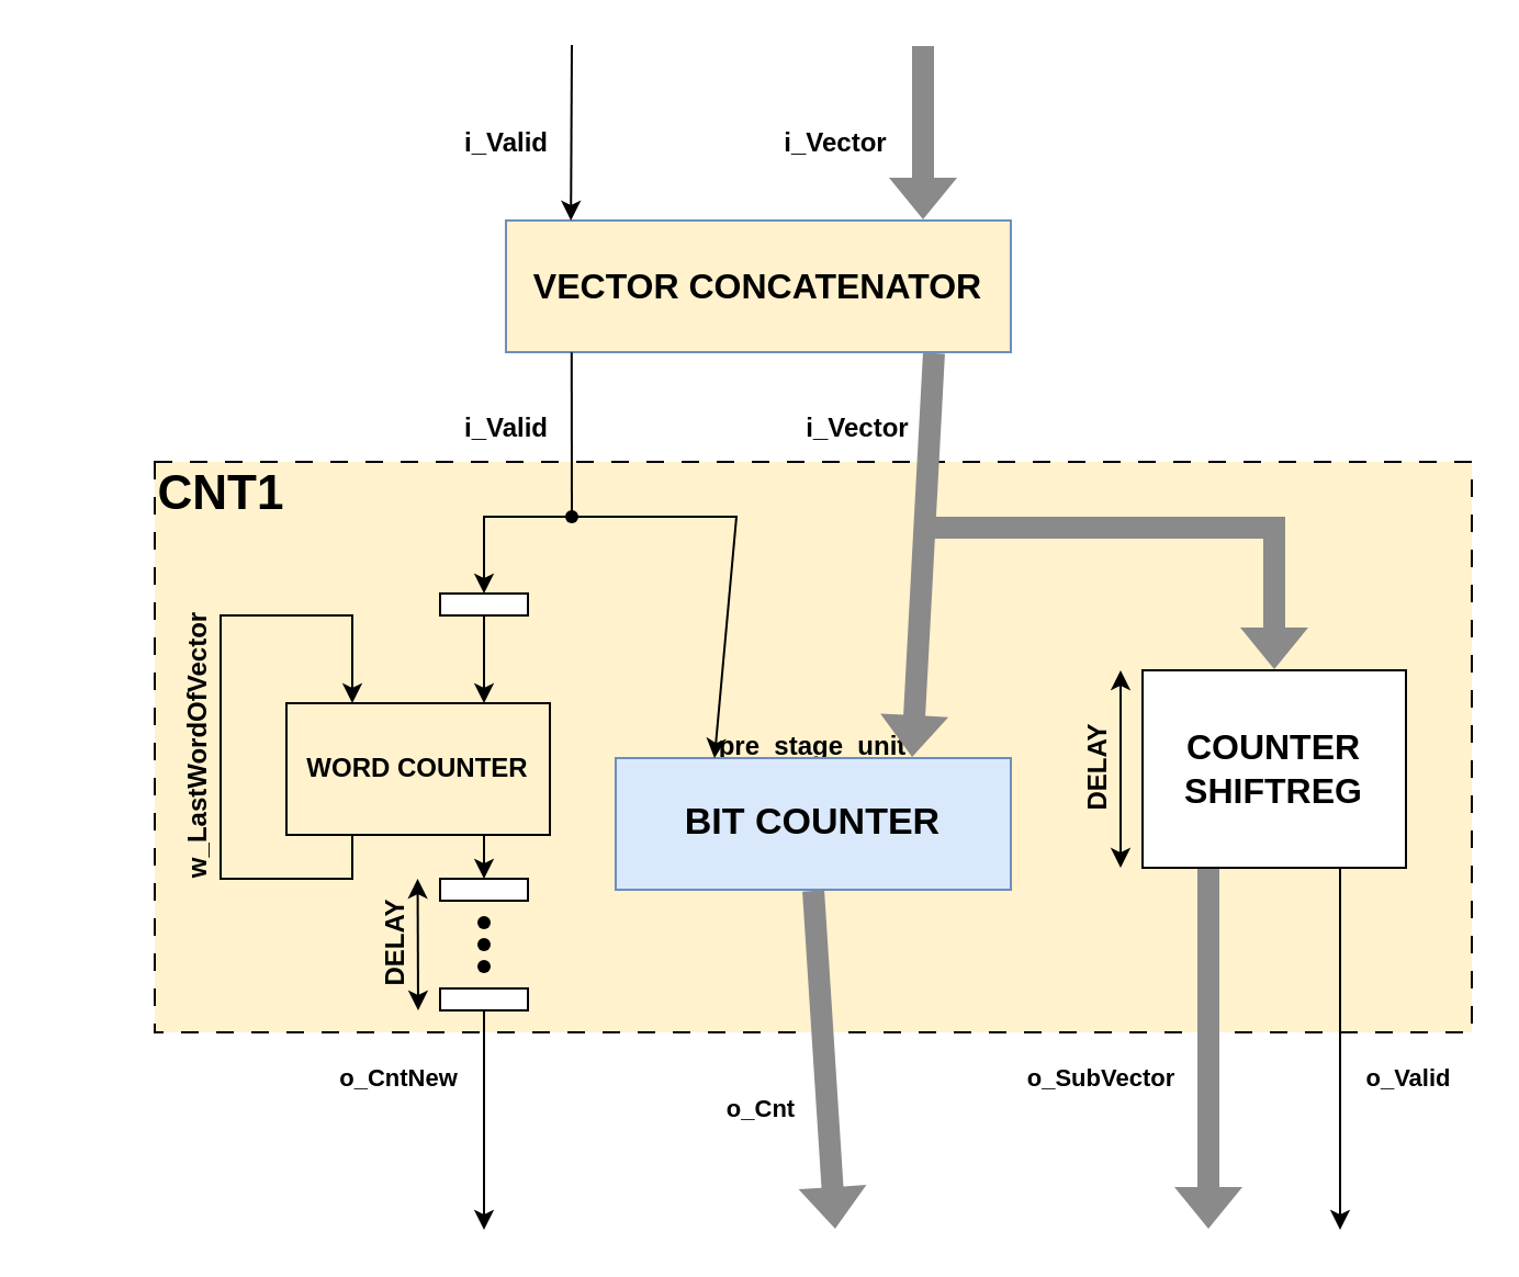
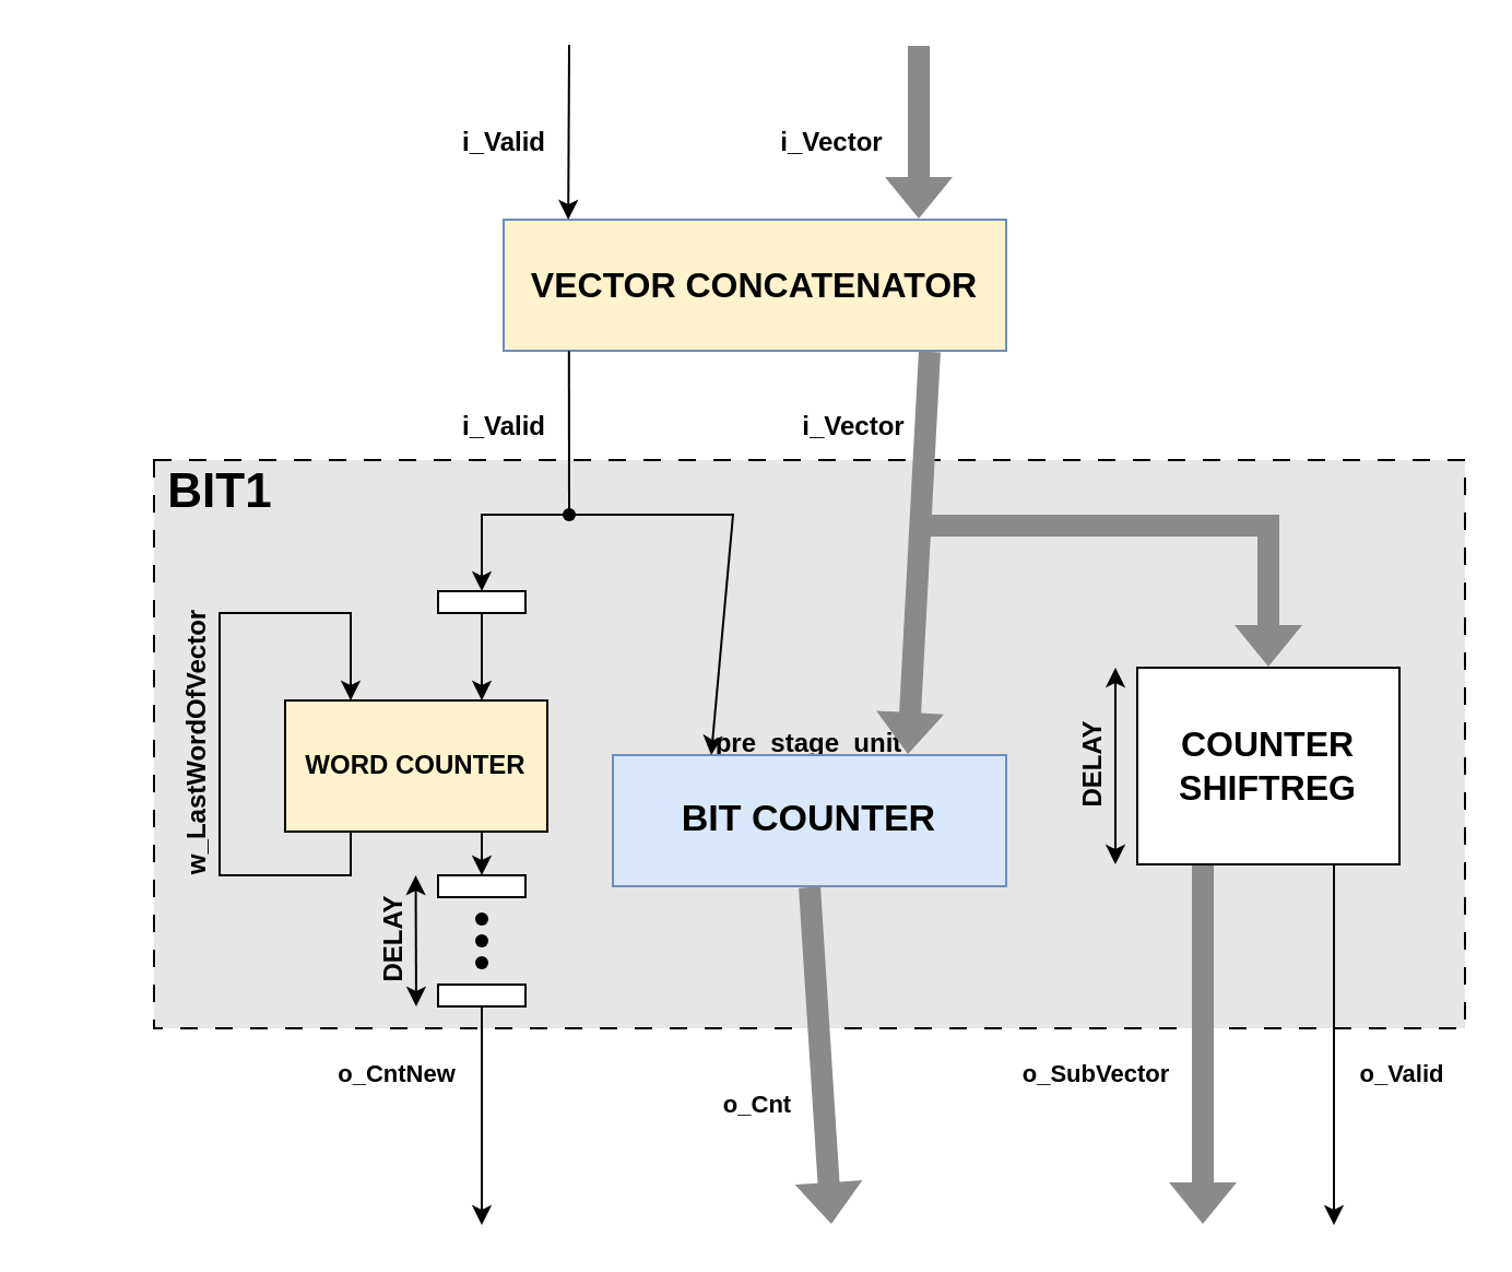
  <mxCell id="0" />
  <mxCell id="1" parent="0" />
- <mxCell id="2" value="&lt;b&gt;pre_stage_unit&lt;/b&gt;" style="rounded=0;whiteSpace=wrap;html=1;dashed=1;dashPattern=8 8;fillColor=#fff2cc;" parent="1" vertex="1"><mxGeometry x="70" y="210" width="600" height="260" as="geometry" /></mxCell>
+ <mxCell id="2" value="&lt;b&gt;pre_stage_unit&lt;/b&gt;" style="rounded=0;whiteSpace=wrap;html=1;dashed=1;dashPattern=8 8;fillColor=#E6E6E6;" parent="1" vertex="1"><mxGeometry x="70" y="210" width="600" height="260" as="geometry" /></mxCell>
  <mxCell id="3" value="" style="shape=flexArrow;endArrow=classic;html=1;rounded=0;fillColor=#8A8A8A;strokeColor=none;entryX=0.75;entryY=0;entryDx=0;entryDy=0;" parent="1" target="6" edge="1"><mxGeometry width="50" height="50" relative="1" as="geometry"><mxPoint x="425" y="160" as="sourcePoint" /><mxPoint x="380" y="240" as="targetPoint" /></mxGeometry></mxCell>
  <mxCell id="4" value="WORD COUNTER" style="rounded=0;whiteSpace=wrap;html=1;fontStyle=1;fillColor=#fff2cc;" parent="1" vertex="1"><mxGeometry x="130" y="320" width="120" height="60" as="geometry" /></mxCell>
  <mxCell id="5" value="" style="endArrow=classic;html=1;rounded=0;exitX=0.25;exitY=1;exitDx=0;exitDy=0;entryX=0.25;entryY=0;entryDx=0;entryDy=0;" parent="1" source="4" target="4" edge="1"><mxGeometry width="50" height="50" relative="1" as="geometry"><mxPoint x="220" y="430" as="sourcePoint" /><mxPoint x="190" y="460" as="targetPoint" /><Array as="points"><mxPoint x="160" y="400" /><mxPoint x="150" y="400" /><mxPoint x="100" y="400" /><mxPoint x="100" y="280" /><mxPoint x="160" y="280" /></Array></mxGeometry></mxCell>
  <mxCell id="6" value="&lt;font style=&quot;font-size: 17px;&quot;&gt;BIT COUNTER&lt;/font&gt;" style="rounded=0;whiteSpace=wrap;html=1;fontStyle=1;fillColor=#dae8fc;strokeColor=#6c8ebf;" parent="1" vertex="1"><mxGeometry x="280" y="345" width="180" height="60" as="geometry" /></mxCell>
  <mxCell id="7" value="" style="endArrow=classic;html=1;rounded=0;" parent="1" edge="1"><mxGeometry width="50" height="50" relative="1" as="geometry"><mxPoint x="190" y="400" as="sourcePoint" /><mxPoint x="190" y="400" as="targetPoint" /></mxGeometry></mxCell>
  <mxCell id="8" value="" style="endArrow=classic;html=1;rounded=0;entryX=0.25;entryY=0;entryDx=0;entryDy=0;" parent="1" source="9" target="6" edge="1"><mxGeometry width="50" height="50" relative="1" as="geometry"><mxPoint x="260" y="280" as="sourcePoint" /><mxPoint x="270" y="270" as="targetPoint" /><Array as="points"><mxPoint x="335" y="235" /></Array></mxGeometry></mxCell>
  <mxCell id="9" value="" style="shape=waypoint;sketch=0;fillStyle=solid;size=6;pointerEvents=1;points=[];fillColor=none;resizable=0;rotatable=0;perimeter=centerPerimeter;snapToPoint=1;" parent="1" vertex="1"><mxGeometry x="250" y="225" width="20" height="20" as="geometry" /></mxCell>
  <mxCell id="10" value="" style="shape=flexArrow;endArrow=classic;html=1;rounded=0;fillColor=#8A8A8A;strokeColor=none;entryX=0.5;entryY=0;entryDx=0;entryDy=0;" parent="1" target="11" edge="1"><mxGeometry width="50" height="50" relative="1" as="geometry"><mxPoint x="420" y="240" as="sourcePoint" /><mxPoint x="500" y="360" as="targetPoint" /><Array as="points"><mxPoint x="580" y="240" /></Array></mxGeometry></mxCell>
  <mxCell id="11" value="&lt;font style=&quot;font-size: 16px;&quot;&gt;COUNTER SHIFTREG&lt;/font&gt;" style="rounded=0;whiteSpace=wrap;html=1;fontStyle=1;" parent="1" vertex="1"><mxGeometry x="520" y="305" width="120" height="90" as="geometry" /></mxCell>
  <mxCell id="12" value="" style="shape=flexArrow;endArrow=classic;html=1;rounded=0;fillColor=#8A8A8A;strokeColor=none;exitX=0.5;exitY=1;exitDx=0;exitDy=0;" parent="1" source="6" edge="1"><mxGeometry width="50" height="50" relative="1" as="geometry"><mxPoint x="425" y="510" as="sourcePoint" /><mxPoint x="380" y="560" as="targetPoint" /><Array as="points" /></mxGeometry></mxCell>
  <mxCell id="13" value="o_Cnt" style="edgeLabel;html=1;align=center;verticalAlign=middle;resizable=0;points=[];fontStyle=1" parent="12" vertex="1" connectable="0"><mxGeometry x="-0.108" y="-3" relative="1" as="geometry"><mxPoint x="-26" y="30" as="offset" /></mxGeometry></mxCell>
  <mxCell id="14" value="" style="shape=flexArrow;endArrow=classic;html=1;rounded=0;fillColor=#8A8A8A;strokeColor=none;exitX=0.25;exitY=1;exitDx=0;exitDy=0;" parent="1" source="11" edge="1"><mxGeometry width="50" height="50" relative="1" as="geometry"><mxPoint x="520" y="500" as="sourcePoint" /><mxPoint x="550" y="560" as="targetPoint" /></mxGeometry></mxCell>
  <mxCell id="15" value="o_SubVector" style="edgeLabel;html=1;align=center;verticalAlign=middle;resizable=0;points=[];fontStyle=1" parent="14" vertex="1" connectable="0"><mxGeometry x="-0.318" relative="1" as="geometry"><mxPoint x="-50" y="39" as="offset" /></mxGeometry></mxCell>
  <mxCell id="16" value="" style="endArrow=classic;startArrow=classic;html=1;rounded=0;" parent="1" edge="1"><mxGeometry width="50" height="50" relative="1" as="geometry"><mxPoint x="510" y="395" as="sourcePoint" /><mxPoint x="510" y="305" as="targetPoint" /></mxGeometry></mxCell>
  <mxCell id="17" value="" style="endArrow=classic;html=1;rounded=0;exitX=0.5;exitY=1;exitDx=0;exitDy=0;" parent="1" edge="1" source="32"><mxGeometry width="50" height="50" relative="1" as="geometry"><mxPoint x="220" y="450" as="sourcePoint" /><mxPoint x="220" y="560" as="targetPoint" /></mxGeometry></mxCell>
  <mxCell id="18" value="o_CntNew" style="edgeLabel;html=1;align=center;verticalAlign=middle;resizable=0;points=[];fontStyle=1" parent="17" vertex="1" connectable="0"><mxGeometry x="-0.423" y="1" relative="1" as="geometry"><mxPoint x="-41" y="1" as="offset" /></mxGeometry></mxCell>
  <mxCell id="19" value="&lt;font style=&quot;font-size: 16px;&quot;&gt;VECTOR CONCATENATOR&lt;/font&gt;" style="rounded=0;whiteSpace=wrap;html=1;fontStyle=1;fillColor=#fff2cc;strokeColor=#6c8ebf;" parent="1" vertex="1"><mxGeometry x="230" y="100" width="230" height="60" as="geometry" /></mxCell>
  <mxCell id="20" value="" style="shape=flexArrow;endArrow=classic;html=1;rounded=0;fillColor=#8A8A8A;strokeColor=none;entryX=0.75;entryY=0;entryDx=0;entryDy=0;" parent="1" edge="1"><mxGeometry width="50" height="50" relative="1" as="geometry"><mxPoint x="420" y="20" as="sourcePoint" /><mxPoint x="420" y="100" as="targetPoint" /></mxGeometry></mxCell>
  <mxCell id="21" value="" style="endArrow=classic;html=1;rounded=0;" parent="1" edge="1"><mxGeometry width="50" height="50" relative="1" as="geometry"><mxPoint x="260" y="20" as="sourcePoint" /><mxPoint x="259.58" y="100" as="targetPoint" /></mxGeometry></mxCell>
- <mxCell id="22" value="&lt;b&gt;&lt;font style=&quot;font-size: 22px;&quot;&gt;CNT1&lt;/font&gt;&lt;/b&gt;" style="text;html=1;align=center;verticalAlign=middle;resizable=0;points=[];autosize=1;strokeColor=none;fillColor=none;" parent="1" vertex="1"><mxGeometry y="205" width="80" height="40" as="geometry" x="60" /></mxCell>
+ <mxCell id="22" value="&lt;b&gt;&lt;font style=&quot;font-size: 22px;&quot;&gt;BIT1&lt;/font&gt;&lt;/b&gt;" style="text;html=1;align=center;verticalAlign=middle;resizable=0;points=[];autosize=1;strokeColor=none;fillColor=none;" parent="1" vertex="1"><mxGeometry y="205" width="80" height="40" as="geometry" x="60" /></mxCell>
  <mxCell id="23" value="" style="endArrow=classic;html=1;rounded=0;exitX=0.75;exitY=1;exitDx=0;exitDy=0;" parent="1" source="11" edge="1"><mxGeometry width="50" height="50" relative="1" as="geometry"><mxPoint x="320" y="390" as="sourcePoint" /><mxPoint x="610" y="560" as="targetPoint" /></mxGeometry></mxCell>
  <mxCell id="24" value="&lt;b&gt;o_Valid&lt;/b&gt;" style="edgeLabel;html=1;align=center;verticalAlign=middle;resizable=0;points=[];" parent="23" vertex="1" connectable="0"><mxGeometry x="0.067" relative="1" as="geometry"><mxPoint x="30" y="7" as="offset" /></mxGeometry></mxCell>
  <mxCell id="25" value="&lt;b&gt;w_LastWordOfVector&lt;/b&gt;" style="text;html=1;align=center;verticalAlign=middle;resizable=0;points=[];autosize=1;strokeColor=none;fillColor=none;rotation=-90;" parent="1" vertex="1"><mxGeometry x="20" y="325" width="140" height="30" as="geometry" /></mxCell>
  <mxCell id="26" value="&lt;b&gt;DELAY&lt;/b&gt;" style="text;html=1;align=center;verticalAlign=middle;resizable=0;points=[];autosize=1;strokeColor=none;fillColor=none;rotation=-90;" parent="1" vertex="1"><mxGeometry x="470" y="335" width="60" height="30" as="geometry" /></mxCell>
  <mxCell id="27" value="" style="rounded=0;whiteSpace=wrap;html=1;" vertex="1" parent="1"><mxGeometry x="200" y="270" width="40" height="10" as="geometry" /></mxCell>
  <mxCell id="28" value="" style="endArrow=classic;html=1;rounded=0;entryX=0.75;entryY=0;entryDx=0;entryDy=0;exitX=0.5;exitY=1;exitDx=0;exitDy=0;" edge="1" parent="1" source="27" target="4"><mxGeometry width="50" height="50" relative="1" as="geometry"><mxPoint x="390" y="380" as="sourcePoint" /><mxPoint x="440" y="330" as="targetPoint" /></mxGeometry></mxCell>
  <mxCell id="29" value="" style="endArrow=classic;html=1;rounded=0;entryX=0.5;entryY=0;entryDx=0;entryDy=0;" edge="1" parent="1" source="9" target="27"><mxGeometry width="50" height="50" relative="1" as="geometry"><mxPoint x="390" y="380" as="sourcePoint" /><mxPoint x="440" y="330" as="targetPoint" /><Array as="points"><mxPoint x="220" y="235" /></Array></mxGeometry></mxCell>
  <mxCell id="30" value="" style="endArrow=none;html=1;rounded=0;entryX=0.13;entryY=1.002;entryDx=0;entryDy=0;entryPerimeter=0;" edge="1" parent="1" source="9" target="19"><mxGeometry width="50" height="50" relative="1" as="geometry"><mxPoint x="280" y="250" as="sourcePoint" /><mxPoint x="330" y="200" as="targetPoint" /></mxGeometry></mxCell>
  <mxCell id="31" value="" style="rounded=0;whiteSpace=wrap;html=1;" vertex="1" parent="1"><mxGeometry x="200" y="400" width="40" height="10" as="geometry" /></mxCell>
  <mxCell id="32" value="" style="rounded=0;whiteSpace=wrap;html=1;" vertex="1" parent="1"><mxGeometry x="200" y="450" width="40" height="10" as="geometry" /></mxCell>
  <mxCell id="33" value="" style="shape=waypoint;sketch=0;fillStyle=solid;size=6;pointerEvents=1;points=[];fillColor=none;resizable=0;rotatable=0;perimeter=centerPerimeter;snapToPoint=1;" vertex="1" parent="1"><mxGeometry x="210" y="430" width="20" height="20" as="geometry" /></mxCell>
  <mxCell id="34" value="" style="shape=waypoint;sketch=0;fillStyle=solid;size=6;pointerEvents=1;points=[];fillColor=none;resizable=0;rotatable=0;perimeter=centerPerimeter;snapToPoint=1;" vertex="1" parent="1"><mxGeometry x="210" y="420" width="20" height="20" as="geometry" /></mxCell>
  <mxCell id="35" value="" style="shape=waypoint;sketch=0;fillStyle=solid;size=6;pointerEvents=1;points=[];fillColor=none;resizable=0;rotatable=0;perimeter=centerPerimeter;snapToPoint=1;" vertex="1" parent="1"><mxGeometry x="210" y="410" width="20" height="20" as="geometry" /></mxCell>
  <mxCell id="36" value="" style="endArrow=classic;html=1;rounded=0;exitX=0.75;exitY=1;exitDx=0;exitDy=0;entryX=0.5;entryY=0;entryDx=0;entryDy=0;" edge="1" parent="1" source="4" target="31"><mxGeometry width="50" height="50" relative="1" as="geometry"><mxPoint x="280" y="450" as="sourcePoint" /><mxPoint x="330" y="400" as="targetPoint" /></mxGeometry></mxCell>
  <mxCell id="37" value="&lt;b&gt;DELAY&lt;/b&gt;" style="text;html=1;align=center;verticalAlign=middle;resizable=0;points=[];autosize=1;strokeColor=none;fillColor=none;rotation=-90;" vertex="1" parent="1"><mxGeometry x="150" y="415" width="60" height="30" as="geometry" /></mxCell>
  <mxCell id="38" value="" style="endArrow=classic;startArrow=classic;html=1;rounded=0;" edge="1" parent="1"><mxGeometry width="50" height="50" relative="1" as="geometry"><mxPoint x="190" y="460" as="sourcePoint" /><mxPoint x="189.76" y="400" as="targetPoint" /></mxGeometry></mxCell>
  <mxCell id="39" value="&lt;b&gt;i_Valid&lt;/b&gt;" style="text;html=1;align=center;verticalAlign=middle;resizable=0;points=[];autosize=1;strokeColor=none;fillColor=none;" vertex="1" parent="1"><mxGeometry x="200" y="180" width="60" height="30" as="geometry" /></mxCell>
  <mxCell id="40" value="&lt;b&gt;i_Valid&lt;/b&gt;" style="text;html=1;align=center;verticalAlign=middle;resizable=0;points=[];autosize=1;strokeColor=none;fillColor=none;" vertex="1" parent="1"><mxGeometry x="200" y="50" width="60" height="30" as="geometry" /></mxCell>
  <mxCell id="41" value="&lt;b&gt;i_Vector&lt;/b&gt;" style="text;html=1;align=center;verticalAlign=middle;resizable=0;points=[];autosize=1;strokeColor=none;fillColor=none;" vertex="1" parent="1"><mxGeometry x="355" y="180" width="70" height="30" as="geometry" /></mxCell>
  <mxCell id="42" value="&lt;b&gt;i_Vector&lt;/b&gt;" style="text;html=1;align=center;verticalAlign=middle;resizable=0;points=[];autosize=1;strokeColor=none;fillColor=none;" vertex="1" parent="1"><mxGeometry x="345" y="50" width="70" height="30" as="geometry" /></mxCell>
